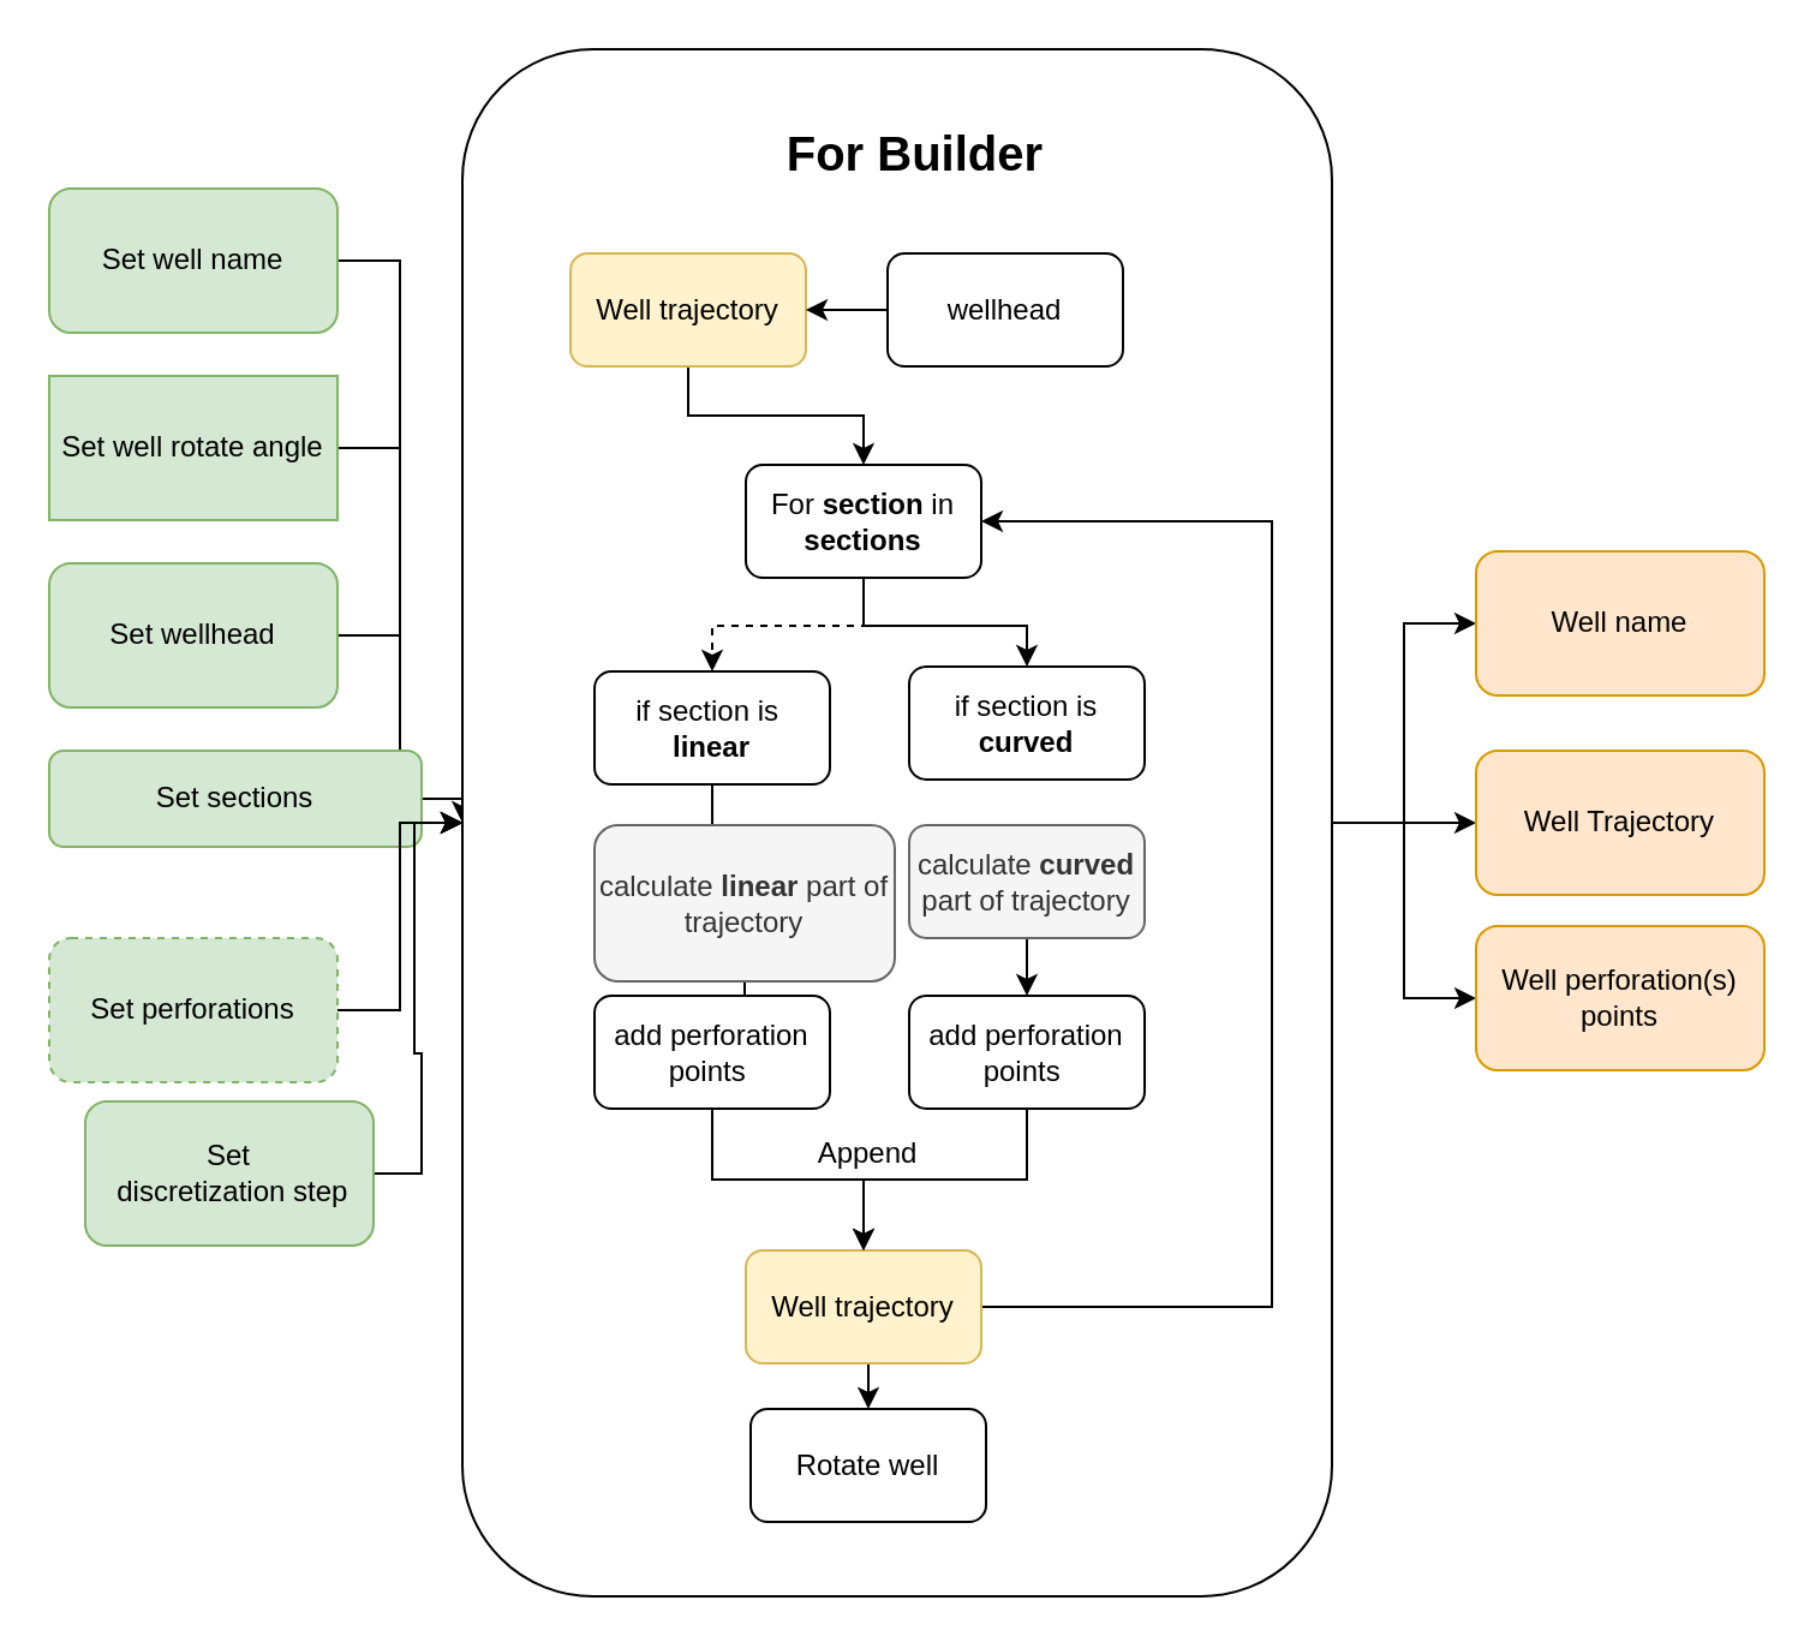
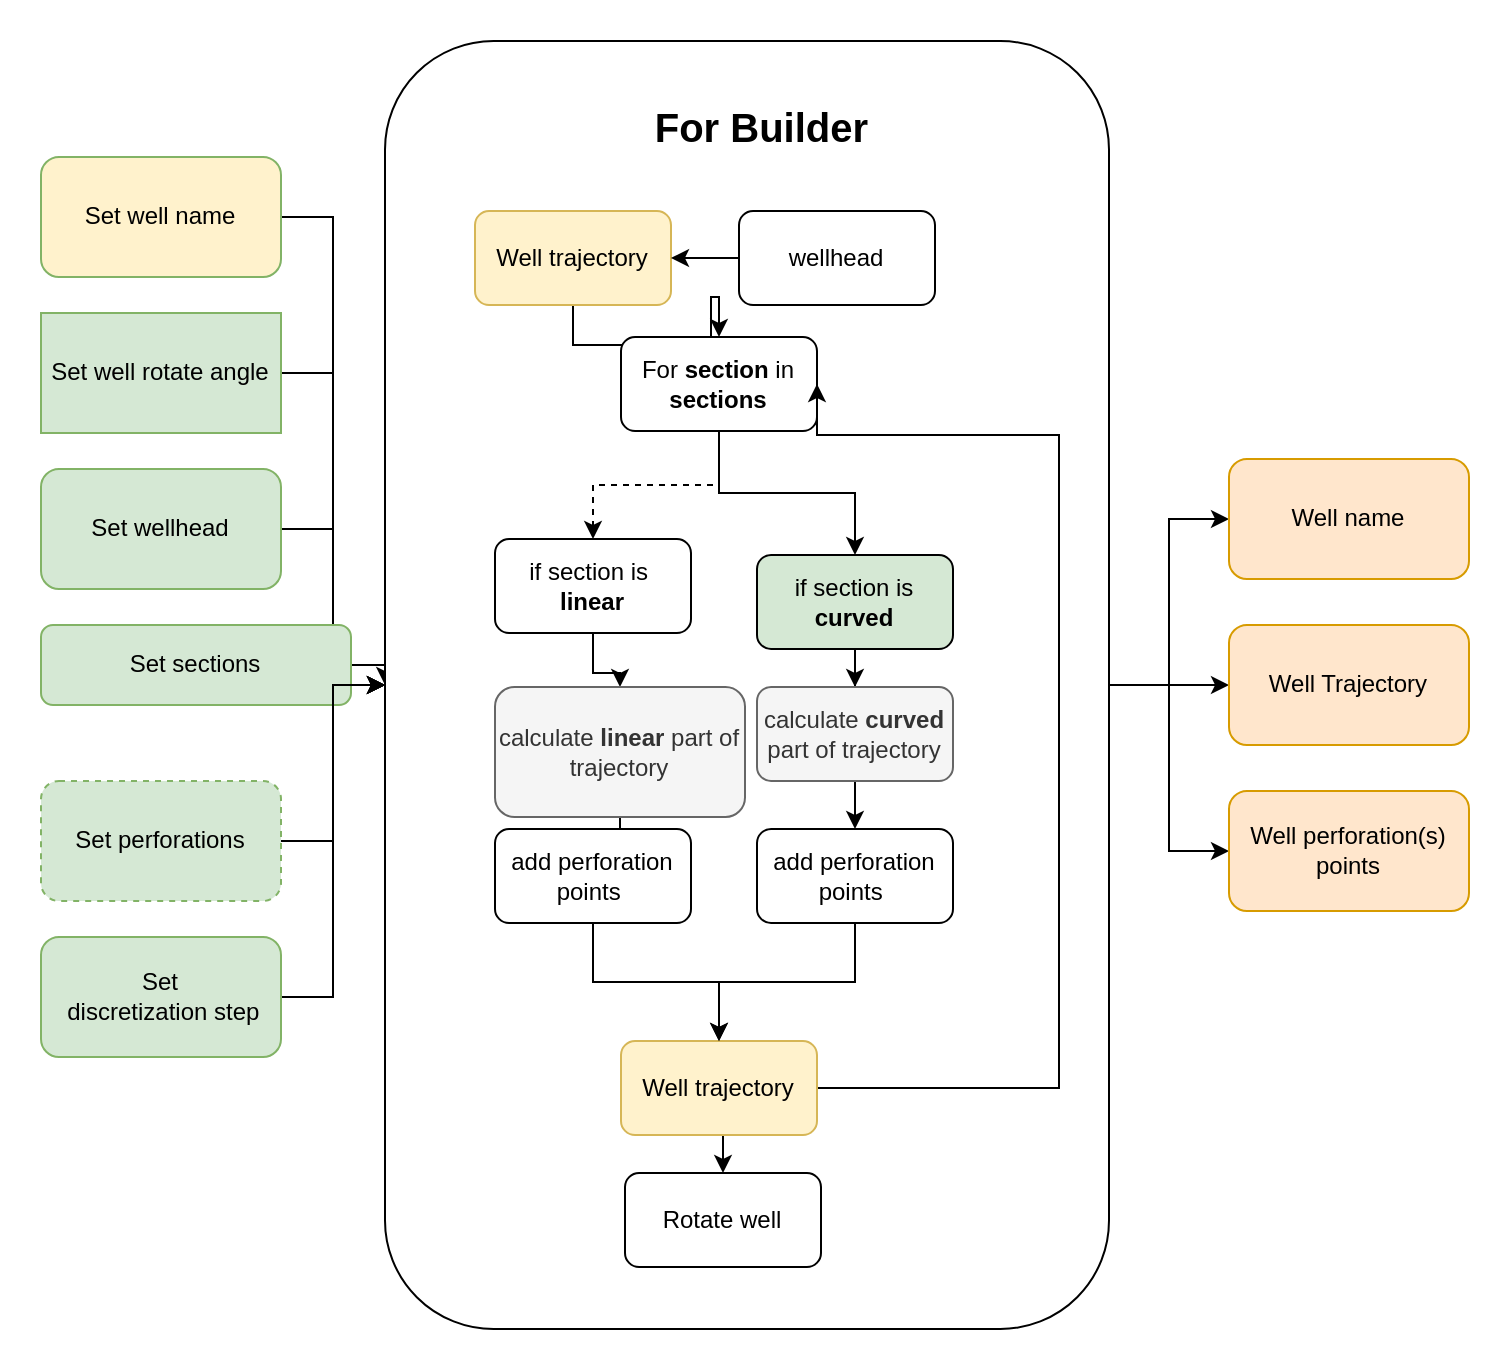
  <mxCell id="0" />
  <mxCell id="1" parent="0" />
  <mxCell id="2" style="edgeStyle=orthogonalEdgeStyle;rounded=0;orthogonalLoop=1;jettySize=auto;html=1;exitX=1;exitY=0.5;exitDx=0;exitDy=0;" edge="1" parent="1" source="3" target="17"><mxGeometry relative="1" as="geometry" /></mxCell>
- <mxCell id="3" value="Set well name" style="rounded=1;whiteSpace=wrap;html=1;fillColor=#d5e8d4;strokeColor=#82b366;" vertex="1" parent="1"><mxGeometry x="20" y="78" width="120" height="60" as="geometry" /></mxCell>
+ <mxCell id="3" value="Set well name" style="rounded=1;whiteSpace=wrap;html=1;fillColor=#fff2cc;strokeColor=#82b366;" vertex="1" parent="1"><mxGeometry x="20" y="78" width="120" height="60" as="geometry" /></mxCell>
  <mxCell id="4" style="edgeStyle=orthogonalEdgeStyle;rounded=0;orthogonalLoop=1;jettySize=auto;html=1;exitX=1;exitY=0.5;exitDx=0;exitDy=0;" edge="1" parent="1" source="5" target="17"><mxGeometry relative="1" as="geometry" /></mxCell>
  <mxCell id="5" value="Set well rotate angle" style="whiteSpace=wrap;html=1;fillColor=#d5e8d4;strokeColor=#82b366;rounded=0;" vertex="1" parent="1"><mxGeometry x="20" y="156" width="120" height="60" as="geometry" /></mxCell>
  <mxCell id="6" style="edgeStyle=orthogonalEdgeStyle;rounded=0;orthogonalLoop=1;jettySize=auto;html=1;exitX=1;exitY=0.5;exitDx=0;exitDy=0;" edge="1" parent="1" source="7" target="17"><mxGeometry relative="1" as="geometry" /></mxCell>
  <mxCell id="7" value="Set wellhead" style="rounded=1;whiteSpace=wrap;html=1;fillColor=#d5e8d4;strokeColor=#82b366;" vertex="1" parent="1"><mxGeometry x="20" y="234" width="120" height="60" as="geometry" /></mxCell>
  <mxCell id="8" style="edgeStyle=orthogonalEdgeStyle;rounded=0;orthogonalLoop=1;jettySize=auto;html=1;exitX=1;exitY=0.5;exitDx=0;exitDy=0;entryX=0;entryY=0.5;entryDx=0;entryDy=0;" edge="1" parent="1" source="9" target="17"><mxGeometry relative="1" as="geometry" /></mxCell>
  <mxCell id="9" value="Set sections" style="rounded=1;whiteSpace=wrap;html=1;fillColor=#d5e8d4;strokeColor=#82b366;" vertex="1" parent="1"><mxGeometry x="20" y="312" width="155" height="40" as="geometry" /></mxCell>
  <mxCell id="10" style="edgeStyle=orthogonalEdgeStyle;rounded=0;orthogonalLoop=1;jettySize=auto;html=1;exitX=1;exitY=0.5;exitDx=0;exitDy=0;" edge="1" parent="1" source="11" target="17"><mxGeometry relative="1" as="geometry" /></mxCell>
  <mxCell id="11" value="Set perforations" style="rounded=1;whiteSpace=wrap;html=1;fillColor=#d5e8d4;strokeColor=#82b366;dashed=1;" vertex="1" parent="1"><mxGeometry x="20" y="390" width="120" height="60" as="geometry" /></mxCell>
  <mxCell id="12" style="edgeStyle=orthogonalEdgeStyle;rounded=0;orthogonalLoop=1;jettySize=auto;html=1;exitX=1;exitY=0.5;exitDx=0;exitDy=0;" edge="1" parent="1" source="13" target="17"><mxGeometry relative="1" as="geometry" /></mxCell>
- <mxCell id="13" value="Set&lt;div&gt;&amp;nbsp;discretization step&lt;/div&gt;" style="rounded=1;whiteSpace=wrap;html=1;fillColor=#d5e8d4;strokeColor=#82b366;" vertex="1" parent="1"><mxGeometry x="35" y="458" width="120" height="60" as="geometry" /></mxCell>
+ <mxCell id="13" value="Set&lt;div&gt;&amp;nbsp;discretization step&lt;/div&gt;" style="rounded=1;whiteSpace=wrap;html=1;fillColor=#d5e8d4;strokeColor=#82b366;" vertex="1" parent="1"><mxGeometry x="20" y="468" width="120" height="60" as="geometry" /></mxCell>
  <mxCell id="14" style="edgeStyle=orthogonalEdgeStyle;rounded=0;orthogonalLoop=1;jettySize=auto;html=1;exitX=1;exitY=0.5;exitDx=0;exitDy=0;entryX=0;entryY=0.5;entryDx=0;entryDy=0;" edge="1" parent="1" source="17" target="42"><mxGeometry relative="1" as="geometry" /></mxCell>
  <mxCell id="15" style="edgeStyle=orthogonalEdgeStyle;rounded=0;orthogonalLoop=1;jettySize=auto;html=1;exitX=1;exitY=0.5;exitDx=0;exitDy=0;entryX=0;entryY=0.5;entryDx=0;entryDy=0;" edge="1" parent="1" source="17" target="43"><mxGeometry relative="1" as="geometry" /></mxCell>
  <mxCell id="16" style="edgeStyle=orthogonalEdgeStyle;rounded=0;orthogonalLoop=1;jettySize=auto;html=1;exitX=1;exitY=0.5;exitDx=0;exitDy=0;entryX=0;entryY=0.5;entryDx=0;entryDy=0;" edge="1" parent="1" source="17" target="44"><mxGeometry relative="1" as="geometry" /></mxCell>
  <mxCell id="17" value="" style="rounded=1;whiteSpace=wrap;html=1;" vertex="1" parent="1"><mxGeometry x="192" y="20" width="362" height="644" as="geometry" /></mxCell>
  <mxCell id="18" style="edgeStyle=orthogonalEdgeStyle;rounded=0;orthogonalLoop=1;jettySize=auto;html=1;exitX=0.5;exitY=1;exitDx=0;exitDy=0;entryX=0.5;entryY=0;entryDx=0;entryDy=0;" edge="1" parent="1" source="19" target="24"><mxGeometry relative="1" as="geometry" /></mxCell>
  <mxCell id="19" value="Well trajectory" style="rounded=1;whiteSpace=wrap;html=1;fillColor=#fff2cc;strokeColor=#d6b656;" vertex="1" parent="1"><mxGeometry x="237" y="105" width="98" height="47" as="geometry" /></mxCell>
  <mxCell id="20" style="edgeStyle=orthogonalEdgeStyle;rounded=0;orthogonalLoop=1;jettySize=auto;html=1;exitX=0;exitY=0.5;exitDx=0;exitDy=0;entryX=1;entryY=0.5;entryDx=0;entryDy=0;" edge="1" parent="1" source="21" target="19"><mxGeometry relative="1" as="geometry" /></mxCell>
  <mxCell id="21" value="wellhead" style="rounded=1;whiteSpace=wrap;html=1;" vertex="1" parent="1"><mxGeometry x="369" y="105" width="98" height="47" as="geometry" /></mxCell>
  <mxCell id="22" style="edgeStyle=orthogonalEdgeStyle;rounded=0;orthogonalLoop=1;jettySize=auto;html=1;exitX=0.5;exitY=1;exitDx=0;exitDy=0;entryX=0.5;entryY=0;entryDx=0;entryDy=0;dashed=1;" edge="1" parent="1" source="24" target="26"><mxGeometry relative="1" as="geometry" /></mxCell>
  <mxCell id="23" style="edgeStyle=orthogonalEdgeStyle;rounded=0;orthogonalLoop=1;jettySize=auto;html=1;exitX=0.5;exitY=1;exitDx=0;exitDy=0;entryX=0.5;entryY=0;entryDx=0;entryDy=0;" edge="1" parent="1" source="24" target="28"><mxGeometry relative="1" as="geometry" /></mxCell>
- <mxCell id="24" value="For &lt;b&gt;section&lt;/b&gt; in &lt;b&gt;sections&lt;/b&gt;" style="rounded=1;whiteSpace=wrap;html=1;" vertex="1" parent="1"><mxGeometry x="310" y="193" width="98" height="47" as="geometry" /></mxCell>
+ <mxCell id="24" value="For &lt;b&gt;section&lt;/b&gt; in &lt;b&gt;sections&lt;/b&gt;" style="rounded=1;whiteSpace=wrap;html=1;" vertex="1" parent="1"><mxGeometry x="310" y="168" width="98" height="47" as="geometry" /></mxCell>
  <mxCell id="25" style="edgeStyle=orthogonalEdgeStyle;rounded=0;orthogonalLoop=1;jettySize=auto;html=1;exitX=0.5;exitY=1;exitDx=0;exitDy=0;" edge="1" parent="1" source="26" target="30"><mxGeometry relative="1" as="geometry" /></mxCell>
- <mxCell id="26" value="if section is&amp;nbsp;&lt;div&gt;&lt;b&gt;linear&lt;/b&gt;&lt;/div&gt;" style="rounded=1;whiteSpace=wrap;html=1;" vertex="1" parent="1"><mxGeometry x="247" y="279" width="98" height="47" as="geometry" /></mxCell>
- <mxCell id="28" value="if section is &lt;b&gt;curved&lt;/b&gt;" style="rounded=1;whiteSpace=wrap;html=1;" vertex="1" parent="1"><mxGeometry x="378" y="277" width="98" height="47" as="geometry" /></mxCell>
+ <mxCell id="26" value="if section is&amp;nbsp;&lt;div&gt;&lt;b&gt;linear&lt;/b&gt;&lt;/div&gt;" style="rounded=1;whiteSpace=wrap;html=1;" vertex="1" parent="1"><mxGeometry x="247" y="269" width="98" height="47" as="geometry" /></mxCell>
+ <mxCell id="27" style="edgeStyle=orthogonalEdgeStyle;rounded=0;orthogonalLoop=1;jettySize=auto;html=1;exitX=0.5;exitY=1;exitDx=0;exitDy=0;" edge="1" parent="1" source="28" target="32"><mxGeometry relative="1" as="geometry" /></mxCell>
+ <mxCell id="28" value="if section is &lt;b&gt;curved&lt;/b&gt;" style="rounded=1;whiteSpace=wrap;html=1;fillColor=#d5e8d4;" vertex="1" parent="1"><mxGeometry x="378" y="277" width="98" height="47" as="geometry" /></mxCell>
  <mxCell id="29" style="edgeStyle=orthogonalEdgeStyle;rounded=0;orthogonalLoop=1;jettySize=auto;html=1;exitX=0.5;exitY=1;exitDx=0;exitDy=0;" edge="1" parent="1" source="30" target="37"><mxGeometry relative="1" as="geometry" /></mxCell>
  <mxCell id="30" value="calculate &lt;b&gt;linear &lt;/b&gt;part of trajectory" style="rounded=1;whiteSpace=wrap;html=1;fillColor=#f5f5f5;fontColor=#333333;strokeColor=#666666;" vertex="1" parent="1"><mxGeometry x="247" y="343" width="125" height="65" as="geometry" /></mxCell>
  <mxCell id="31" style="edgeStyle=orthogonalEdgeStyle;rounded=0;orthogonalLoop=1;jettySize=auto;html=1;exitX=0.5;exitY=1;exitDx=0;exitDy=0;entryX=0.5;entryY=0;entryDx=0;entryDy=0;" edge="1" parent="1" source="32" target="39"><mxGeometry relative="1" as="geometry" /></mxCell>
  <mxCell id="32" value="calculate &lt;b&gt;curved &lt;/b&gt;part of trajectory" style="rounded=1;whiteSpace=wrap;html=1;fillColor=#f5f5f5;fontColor=#333333;strokeColor=#666666;" vertex="1" parent="1"><mxGeometry x="378" y="343" width="98" height="47" as="geometry" /></mxCell>
  <mxCell id="33" style="edgeStyle=orthogonalEdgeStyle;rounded=0;orthogonalLoop=1;jettySize=auto;html=1;exitX=1;exitY=0.5;exitDx=0;exitDy=0;entryX=1;entryY=0.5;entryDx=0;entryDy=0;" edge="1" parent="1" source="35" target="24"><mxGeometry relative="1" as="geometry"><Array as="points"><mxPoint x="529" y="544" /><mxPoint x="529" y="217" /></Array></mxGeometry></mxCell>
  <mxCell id="34" style="edgeStyle=orthogonalEdgeStyle;rounded=0;orthogonalLoop=1;jettySize=auto;html=1;exitX=0.5;exitY=1;exitDx=0;exitDy=0;entryX=0.5;entryY=0;entryDx=0;entryDy=0;" edge="1" parent="1" source="35" target="41"><mxGeometry relative="1" as="geometry" /></mxCell>
  <mxCell id="35" value="Well trajectory" style="rounded=1;whiteSpace=wrap;html=1;fillColor=#fff2cc;strokeColor=#d6b656;" vertex="1" parent="1"><mxGeometry x="310" y="520" width="98" height="47" as="geometry" /></mxCell>
  <mxCell id="36" style="edgeStyle=orthogonalEdgeStyle;rounded=0;orthogonalLoop=1;jettySize=auto;html=1;exitX=0.5;exitY=1;exitDx=0;exitDy=0;entryX=0.5;entryY=0;entryDx=0;entryDy=0;" edge="1" parent="1" source="37" target="35"><mxGeometry relative="1" as="geometry" /></mxCell>
  <mxCell id="37" value="add perforation points&amp;nbsp;" style="rounded=1;whiteSpace=wrap;html=1;" vertex="1" parent="1"><mxGeometry x="247" y="414" width="98" height="47" as="geometry" /></mxCell>
  <mxCell id="38" style="edgeStyle=orthogonalEdgeStyle;rounded=0;orthogonalLoop=1;jettySize=auto;html=1;exitX=0.5;exitY=1;exitDx=0;exitDy=0;" edge="1" parent="1" source="39" target="35"><mxGeometry relative="1" as="geometry" /></mxCell>
  <mxCell id="39" value="add perforation points&amp;nbsp;" style="rounded=1;whiteSpace=wrap;html=1;" vertex="1" parent="1"><mxGeometry x="378" y="414" width="98" height="47" as="geometry" /></mxCell>
- <mxCell id="40" value="Append" style="text;html=1;align=center;verticalAlign=middle;whiteSpace=wrap;rounded=0;" vertex="1" parent="1"><mxGeometry x="331" y="465" width="60" height="30" as="geometry" /></mxCell>
  <mxCell id="41" value="Rotate well" style="rounded=1;whiteSpace=wrap;html=1;" vertex="1" parent="1"><mxGeometry x="312" y="586" width="98" height="47" as="geometry" /></mxCell>
  <mxCell id="42" value="Well name" style="rounded=1;whiteSpace=wrap;html=1;fillColor=#ffe6cc;strokeColor=#d79b00;" vertex="1" parent="1"><mxGeometry x="614" y="229" width="120" height="60" as="geometry" /></mxCell>
  <mxCell id="43" value="Well Trajectory" style="rounded=1;whiteSpace=wrap;html=1;fillColor=#ffe6cc;strokeColor=#d79b00;" vertex="1" parent="1"><mxGeometry x="614" y="312" width="120" height="60" as="geometry" /></mxCell>
- <mxCell id="44" value="Well perforation(s) points" style="rounded=1;whiteSpace=wrap;html=1;fillColor=#ffe6cc;strokeColor=#d79b00;" vertex="1" parent="1"><mxGeometry x="614" y="385" width="120" height="60" as="geometry" /></mxCell>
+ <mxCell id="44" value="Well perforation(s) points" style="rounded=1;whiteSpace=wrap;html=1;fillColor=#ffe6cc;strokeColor=#d79b00;" vertex="1" parent="1"><mxGeometry x="614" y="395" width="120" height="60" as="geometry" /></mxCell>
  <mxCell id="45" value="&lt;b&gt;&lt;font style=&quot;font-size: 20px;&quot;&gt;For Builder&amp;nbsp;&lt;/font&gt;&lt;/b&gt;" style="text;html=1;align=center;verticalAlign=middle;whiteSpace=wrap;rounded=0;" vertex="1" parent="1"><mxGeometry x="298.5" y="48" width="169" height="30" as="geometry" /></mxCell>
